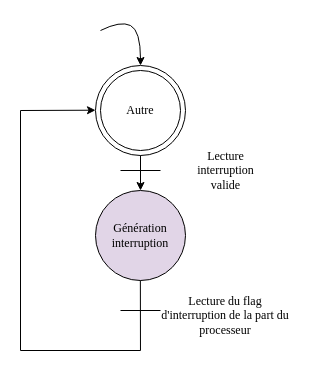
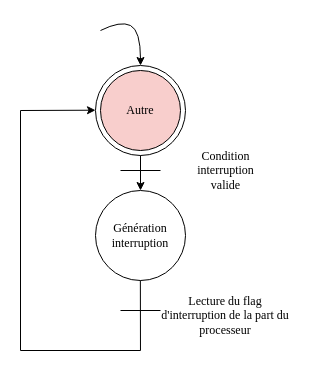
  <mxCell id="0" />
  <mxCell id="1" parent="0" />
  <mxCell id="2" value="" style="ellipse;whiteSpace=wrap;html=1;aspect=fixed;" vertex="1" parent="1"><mxGeometry x="95" y="65" width="90" height="90" as="geometry" /></mxCell>
- <mxCell id="3" value="&lt;font face=&quot;Verdana&quot;&gt;Autre&lt;/font&gt;" style="ellipse;whiteSpace=wrap;html=1;aspect=fixed;" vertex="1" parent="1"><mxGeometry x="100" y="70" width="80" height="80" as="geometry" /></mxCell>
+ <mxCell id="3" value="&lt;font face=&quot;Verdana&quot;&gt;Autre&lt;/font&gt;" style="ellipse;whiteSpace=wrap;html=1;aspect=fixed;fillColor=#f8cecc;" vertex="1" parent="1"><mxGeometry x="100" y="70" width="80" height="80" as="geometry" /></mxCell>
  <mxCell id="4" value="" style="endArrow=classic;html=1;rounded=0;fontFamily=Verdana;entryX=0.5;entryY=0;entryDx=0;entryDy=0;" edge="1" parent="1"><mxGeometry width="50" height="50" relative="1" as="geometry"><mxPoint x="140" y="155" as="sourcePoint" /><mxPoint x="140" y="190" as="targetPoint" /></mxGeometry></mxCell>
  <mxCell id="5" value="" style="curved=1;endArrow=classic;html=1;rounded=0;fontFamily=Verdana;entryX=0.5;entryY=0;entryDx=0;entryDy=0;" edge="1" parent="1" target="2"><mxGeometry width="50" height="50" relative="1" as="geometry"><mxPoint x="100" y="30" as="sourcePoint" /><mxPoint x="120" as="targetPoint" y="-10" /><Array as="points"><mxPoint x="120" y="20" /><mxPoint x="140" y="30" /></Array></mxGeometry></mxCell>
  <mxCell id="6" value="" style="endArrow=none;html=1;rounded=0;fontFamily=Verdana;" edge="1" parent="1"><mxGeometry width="50" height="50" relative="1" as="geometry"><mxPoint x="120" y="170" as="sourcePoint" /><mxPoint x="160" y="170" as="targetPoint" /></mxGeometry></mxCell>
- <mxCell id="7" value="Lecture interruption valide" style="text;html=1;strokeColor=none;fillColor=none;align=center;verticalAlign=middle;whiteSpace=wrap;rounded=0;fontFamily=Verdana;" vertex="1" parent="1"><mxGeometry x="192.5" y="150" width="65" height="40" as="geometry" /></mxCell>
- <mxCell id="8" value="&lt;font face=&quot;Verdana&quot;&gt;Génération interruption&lt;br&gt;&lt;/font&gt;" style="ellipse;whiteSpace=wrap;html=1;aspect=fixed;fillColor=#e1d5e7;" vertex="1" parent="1"><mxGeometry x="95" y="190" width="90" height="90" as="geometry" /></mxCell>
+ <mxCell id="7" value="Condition interruption valide" style="text;html=1;strokeColor=none;fillColor=none;align=center;verticalAlign=middle;whiteSpace=wrap;rounded=0;fontFamily=Verdana;" vertex="1" parent="1"><mxGeometry x="192.5" y="150" width="65" height="40" as="geometry" /></mxCell>
+ <mxCell id="8" value="&lt;font face=&quot;Verdana&quot;&gt;Génération interruption&lt;br&gt;&lt;/font&gt;" style="ellipse;whiteSpace=wrap;html=1;aspect=fixed;" vertex="1" parent="1"><mxGeometry x="95" y="190" width="90" height="90" as="geometry" /></mxCell>
  <mxCell id="9" value="" style="endArrow=none;html=1;rounded=0;fontFamily=Verdana;" edge="1" parent="1"><mxGeometry width="50" height="50" relative="1" as="geometry"><mxPoint x="139.97" y="350" as="sourcePoint" /><mxPoint x="139.86" y="280" as="targetPoint" /></mxGeometry></mxCell>
  <mxCell id="10" value="" style="endArrow=none;html=1;rounded=0;fontFamily=Verdana;" edge="1" parent="1"><mxGeometry width="50" height="50" relative="1" as="geometry"><mxPoint x="120" y="310" as="sourcePoint" /><mxPoint x="160" y="310" as="targetPoint" /></mxGeometry></mxCell>
  <mxCell id="11" value="&lt;font face=&quot;Verdana&quot;&gt;Lecture du flag d'interruption de la part du processeur&lt;/font&gt;" style="text;html=1;strokeColor=none;fillColor=none;align=center;verticalAlign=middle;whiteSpace=wrap;rounded=0;fontFamily=Verdana;" vertex="1" parent="1"><mxGeometry x="160" y="300" width="130" height="30" as="geometry" /></mxCell>
  <mxCell id="12" value="" style="endArrow=classic;html=1;rounded=0;fontFamily=Verdana;" edge="1" parent="1"><mxGeometry width="50" height="50" relative="1" as="geometry"><mxPoint x="20" y="110" as="sourcePoint" /><mxPoint x="95" y="109.71" as="targetPoint" /></mxGeometry></mxCell>
  <mxCell id="13" value="" style="endArrow=none;html=1;rounded=0;" edge="1" parent="1"><mxGeometry width="50" height="50" relative="1" as="geometry"><mxPoint x="20" y="350" as="sourcePoint" /><mxPoint x="20" y="110" as="targetPoint" /></mxGeometry></mxCell>
  <mxCell id="14" value="" style="endArrow=none;html=1;rounded=0;" edge="1" parent="1"><mxGeometry width="50" height="50" relative="1" as="geometry"><mxPoint x="20" y="350" as="sourcePoint" /><mxPoint x="140" y="350" as="targetPoint" /></mxGeometry></mxCell>
